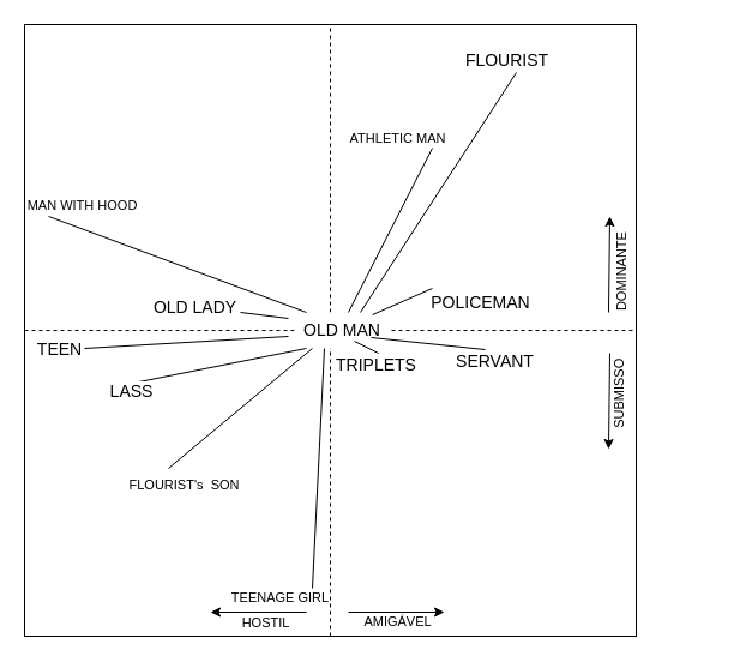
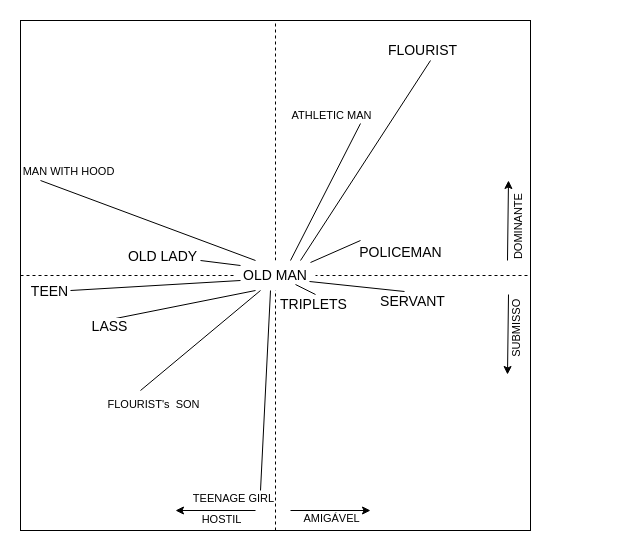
  <mxCell id="0" />
  <mxCell id="1" parent="0" />
  <mxCell id="2" value="" style="group;fillColor=none;gradientColor=none;" vertex="1" connectable="0" parent="1"><mxGeometry x="20" y="20" width="585" height="510" as="geometry" /></mxCell>
  <mxCell id="3" value="" style="whiteSpace=wrap;html=1;aspect=fixed;" vertex="1" parent="2"><mxGeometry width="510" height="510" as="geometry" /></mxCell>
  <mxCell id="4" value="" style="endArrow=none;dashed=1;html=1;rounded=0;entryX=0.5;entryY=0;entryDx=0;entryDy=0;exitX=0.5;exitY=1;exitDx=0;exitDy=0;" edge="1" parent="2" source="3" target="3"><mxGeometry width="50" height="50" relative="1" as="geometry"><mxPoint x="-142.195" y="99.512" as="sourcePoint" /><mxPoint x="-77.561" y="37.317" as="targetPoint" /></mxGeometry></mxCell>
  <mxCell id="5" value="" style="endArrow=none;dashed=1;html=1;rounded=0;exitX=0;exitY=0.5;exitDx=0;exitDy=0;entryX=1;entryY=0.5;entryDx=0;entryDy=0;" edge="1" parent="2" source="3" target="3"><mxGeometry width="50" height="50" relative="1" as="geometry"><mxPoint x="-116.341" y="186.585" as="sourcePoint" /><mxPoint x="-51.707" y="124.39" as="targetPoint" /></mxGeometry></mxCell>
- <mxCell id="6" value="&lt;font style=&quot;font-size: 14px;&quot;&gt;OLD MAN&lt;/font&gt;" style="text;html=1;strokeColor=none;fillColor=default;align=center;verticalAlign=middle;whiteSpace=wrap;rounded=0;" vertex="1" parent="2"><mxGeometry x="225" y="240" width="80" height="30" as="geometry" /></mxCell>
+ <mxCell id="6" value="&lt;font style=&quot;font-size: 14px;&quot;&gt;OLD MAN&lt;/font&gt;" style="text;html=1;strokeColor=none;fillColor=default;align=center;verticalAlign=middle;whiteSpace=wrap;rounded=0;" vertex="1" parent="2"><mxGeometry x="215" y="240" width="80" height="30" as="geometry" /></mxCell>
  <mxCell id="7" value="" style="group" vertex="1" connectable="0" parent="2"><mxGeometry x="155" y="489.999" width="195" height="0.001" as="geometry" /></mxCell>
  <mxCell id="8" value="" style="endArrow=classic;html=1;rounded=0;" edge="1" parent="7"><mxGeometry width="50" height="50" relative="1" as="geometry"><mxPoint x="80" y="0.001" as="sourcePoint" /><mxPoint y="0.001" as="targetPoint" /></mxGeometry></mxCell>
  <mxCell id="9" value="HOSTIL" style="edgeLabel;html=1;align=center;verticalAlign=middle;resizable=0;points=[];" vertex="1" connectable="0" parent="8"><mxGeometry x="-0.075" y="3" relative="1" as="geometry"><mxPoint x="2" y="5" as="offset" /></mxGeometry></mxCell>
  <mxCell id="10" value="" style="endArrow=classic;html=1;rounded=0;" edge="1" parent="7"><mxGeometry width="50" height="50" relative="1" as="geometry"><mxPoint x="115" as="sourcePoint" /><mxPoint x="195" as="targetPoint" /></mxGeometry></mxCell>
  <mxCell id="11" value="AMIGÁVEL" style="edgeLabel;html=1;align=center;verticalAlign=middle;resizable=0;points=[];" vertex="1" connectable="0" parent="10"><mxGeometry x="0.208" y="-1" relative="1" as="geometry"><mxPoint x="-8" y="7" as="offset" /></mxGeometry></mxCell>
  <mxCell id="12" value="" style="group;direction=west;rotation=-90;" vertex="1" connectable="0" parent="2"><mxGeometry x="390" y="256.999" width="195" height="0.001" as="geometry" /></mxCell>
  <mxCell id="13" value="" style="endArrow=classic;html=1;rounded=0;" edge="1" parent="12"><mxGeometry width="50" height="50" relative="1" as="geometry"><mxPoint x="98" y="17" as="sourcePoint" /><mxPoint x="97" y="97" as="targetPoint" /></mxGeometry></mxCell>
  <mxCell id="14" value="SUBMISSO" style="edgeLabel;html=1;align=center;verticalAlign=middle;resizable=0;points=[];rotation=-90;" vertex="1" connectable="0" parent="13"><mxGeometry x="0.392" y="-1" relative="1" as="geometry"><mxPoint x="10" y="-21" as="offset" /></mxGeometry></mxCell>
  <mxCell id="15" value="" style="endArrow=classic;html=1;rounded=0;" edge="1" parent="12"><mxGeometry width="50" height="50" relative="1" as="geometry"><mxPoint x="97" y="-17" as="sourcePoint" /><mxPoint x="98" y="-97" as="targetPoint" /></mxGeometry></mxCell>
  <mxCell id="16" value="DOMINANTE" style="edgeLabel;html=1;align=center;verticalAlign=middle;resizable=0;points=[];rotation=-90;" vertex="1" connectable="0" parent="15"><mxGeometry x="0.113" y="-1" relative="1" as="geometry"><mxPoint x="8" y="12" as="offset" /></mxGeometry></mxCell>
  <mxCell id="17" value="" style="endArrow=none;html=1;rounded=0;" edge="1" parent="2"><mxGeometry width="50" height="50" relative="1" as="geometry"><mxPoint x="275" y="264" as="sourcePoint" /><mxPoint x="295" y="274" as="targetPoint" /></mxGeometry></mxCell>
  <mxCell id="18" value="&lt;font style=&quot;font-size: 14px;&quot;&gt;TRIPLETS&lt;/font&gt;" style="edgeLabel;html=1;align=center;verticalAlign=middle;resizable=0;points=[];" vertex="1" connectable="0" parent="17"><mxGeometry x="0.312" y="-3" relative="1" as="geometry"><mxPoint x="5" y="10" as="offset" /></mxGeometry></mxCell>
  <mxCell id="19" value="" style="endArrow=none;html=1;rounded=0;" edge="1" parent="2"><mxGeometry width="50" height="50" relative="1" as="geometry"><mxPoint x="280" y="240" as="sourcePoint" /><mxPoint x="410" y="40" as="targetPoint" /></mxGeometry></mxCell>
  <mxCell id="20" value="&lt;font style=&quot;font-size: 14px;&quot;&gt;FLOURIST&lt;/font&gt;" style="edgeLabel;html=1;align=center;verticalAlign=middle;resizable=0;points=[];" vertex="1" connectable="0" parent="19"><mxGeometry x="0.579" relative="1" as="geometry"><mxPoint x="19" y="-53" as="offset" /></mxGeometry></mxCell>
  <mxCell id="21" value="" style="endArrow=none;html=1;rounded=0;" edge="1" parent="2"><mxGeometry width="50" height="50" relative="1" as="geometry"><mxPoint x="290" y="242" as="sourcePoint" /><mxPoint x="340" y="220" as="targetPoint" /></mxGeometry></mxCell>
  <mxCell id="22" value="&lt;font style=&quot;font-size: 14px;&quot;&gt;POLICEMAN&lt;/font&gt;" style="edgeLabel;html=1;align=center;verticalAlign=middle;resizable=0;points=[];" vertex="1" connectable="0" parent="21"><mxGeometry x="0.375" y="1" relative="1" as="geometry"><mxPoint x="55" y="6" as="offset" /></mxGeometry></mxCell>
  <mxCell id="23" value="" style="endArrow=none;html=1;rounded=0;" edge="1" parent="2"><mxGeometry width="50" height="50" relative="1" as="geometry"><mxPoint x="50" y="270" as="sourcePoint" /><mxPoint x="220" y="260" as="targetPoint" /></mxGeometry></mxCell>
  <mxCell id="24" value="&lt;font style=&quot;font-size: 14px;&quot;&gt;TEEN&lt;/font&gt;" style="edgeLabel;html=1;align=center;verticalAlign=middle;resizable=0;points=[];" vertex="1" connectable="0" parent="23"><mxGeometry x="-0.823" y="1" relative="1" as="geometry"><mxPoint x="-36" y="2" as="offset" /></mxGeometry></mxCell>
  <mxCell id="25" value="" style="endArrow=none;html=1;rounded=0;" edge="1" parent="2"><mxGeometry width="50" height="50" relative="1" as="geometry"><mxPoint x="20" y="160" as="sourcePoint" /><mxPoint x="235" y="240" as="targetPoint" /></mxGeometry></mxCell>
  <mxCell id="26" value="MAN WITH HOOD" style="edgeLabel;html=1;align=center;verticalAlign=middle;resizable=0;points=[];" vertex="1" connectable="0" parent="25"><mxGeometry x="-0.734" y="-5" relative="1" as="geometry"><mxPoint y="-25" as="offset" /></mxGeometry></mxCell>
  <mxCell id="27" value="" style="endArrow=none;html=1;rounded=0;" edge="1" parent="2"><mxGeometry width="50" height="50" relative="1" as="geometry"><mxPoint x="180" y="240" as="sourcePoint" /><mxPoint x="220" y="245" as="targetPoint" /></mxGeometry></mxCell>
  <mxCell id="28" value="&lt;font style=&quot;font-size: 14px;&quot;&gt;OLD LADY&lt;/font&gt;" style="edgeLabel;html=1;align=center;verticalAlign=middle;resizable=0;points=[];" vertex="1" connectable="0" parent="27"><mxGeometry x="-0.385" y="-2" relative="1" as="geometry"><mxPoint x="-50" y="-8" as="offset" /></mxGeometry></mxCell>
  <mxCell id="29" value="" style="endArrow=none;html=1;rounded=0;" edge="1" parent="2"><mxGeometry width="50" height="50" relative="1" as="geometry"><mxPoint x="240" y="470" as="sourcePoint" /><mxPoint x="250" y="270" as="targetPoint" /></mxGeometry></mxCell>
  <mxCell id="30" value="&lt;font style=&quot;font-size: 11px;&quot;&gt;TEENAGE GIRL&lt;/font&gt;" style="edgeLabel;html=1;align=center;verticalAlign=middle;resizable=0;points=[];" vertex="1" connectable="0" parent="29"><mxGeometry x="-0.32" y="2" relative="1" as="geometry"><mxPoint x="-29" y="76" as="offset" /></mxGeometry></mxCell>
  <mxCell id="31" value="" style="endArrow=none;html=1;rounded=0;" edge="1" parent="2"><mxGeometry width="50" height="50" relative="1" as="geometry"><mxPoint x="85" y="300" as="sourcePoint" /><mxPoint x="235" y="270" as="targetPoint" /></mxGeometry></mxCell>
  <mxCell id="32" value="&lt;font style=&quot;font-size: 14px;&quot;&gt;LASS&lt;/font&gt;" style="edgeLabel;html=1;align=center;verticalAlign=middle;resizable=0;points=[];" vertex="1" connectable="0" parent="31"><mxGeometry x="-0.512" y="-3" relative="1" as="geometry"><mxPoint x="-33" y="10" as="offset" /></mxGeometry></mxCell>
  <mxCell id="33" value="" style="endArrow=none;html=1;rounded=0;" edge="1" parent="2"><mxGeometry width="50" height="50" relative="1" as="geometry"><mxPoint x="120" y="370" as="sourcePoint" /><mxPoint x="240" y="270" as="targetPoint" /></mxGeometry></mxCell>
  <mxCell id="34" value="FLOURIST's&amp;nbsp; SON" style="edgeLabel;html=1;align=center;verticalAlign=middle;resizable=0;points=[];" vertex="1" connectable="0" parent="33"><mxGeometry x="-0.607" y="1" relative="1" as="geometry"><mxPoint x="-11" y="34" as="offset" /></mxGeometry></mxCell>
  <mxCell id="35" value="" style="endArrow=none;html=1;rounded=0;" edge="1" parent="2"><mxGeometry width="50" height="50" relative="1" as="geometry"><mxPoint x="270" y="240" as="sourcePoint" /><mxPoint x="340" y="103" as="targetPoint" /></mxGeometry></mxCell>
  <mxCell id="36" value="&lt;font style=&quot;font-size: 11px;&quot;&gt;ATHLETIC MAN&lt;/font&gt;" style="edgeLabel;html=1;align=center;verticalAlign=middle;resizable=0;points=[];" vertex="1" connectable="0" parent="35"><mxGeometry x="0.762" y="-2" relative="1" as="geometry"><mxPoint x="-23" y="-25" as="offset" /></mxGeometry></mxCell>
  <mxCell id="37" value="" style="endArrow=none;html=1;rounded=0;" edge="1" parent="2"><mxGeometry width="50" height="50" relative="1" as="geometry"><mxPoint x="289" y="261" as="sourcePoint" /><mxPoint x="384" y="271" as="targetPoint" /></mxGeometry></mxCell>
  <mxCell id="38" value="&lt;font style=&quot;font-size: 14px;&quot;&gt;SERVANT&lt;/font&gt;" style="edgeLabel;html=1;align=center;verticalAlign=middle;resizable=0;points=[];" vertex="1" connectable="0" parent="37"><mxGeometry x="0.56" y="1" relative="1" as="geometry"><mxPoint x="28" y="13" as="offset" /></mxGeometry></mxCell>
